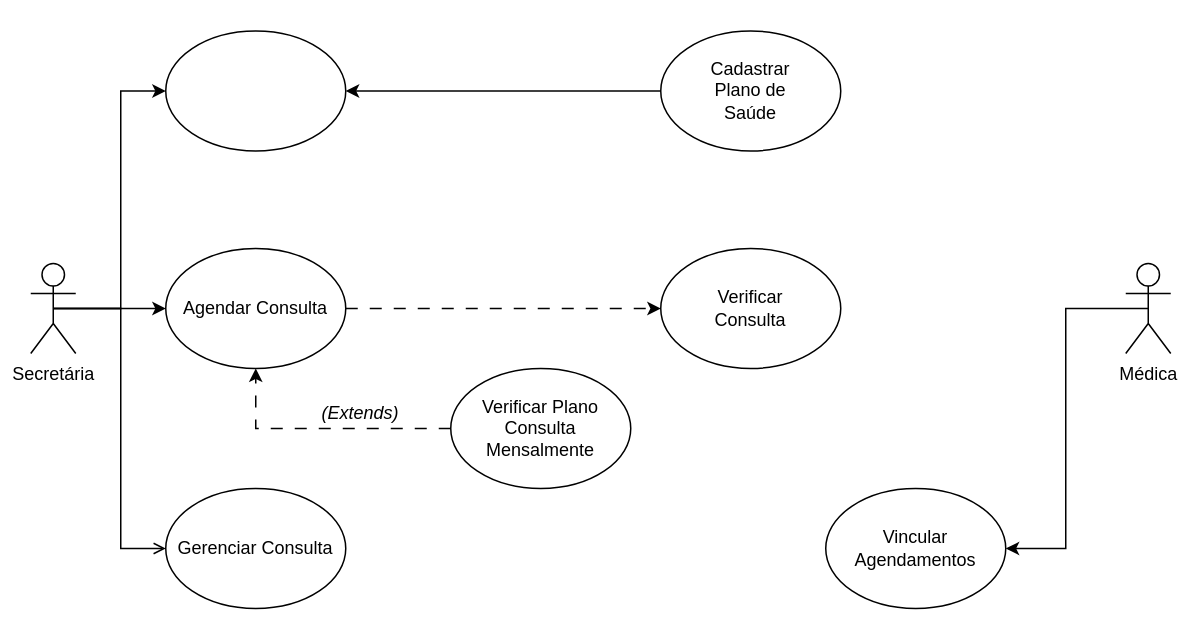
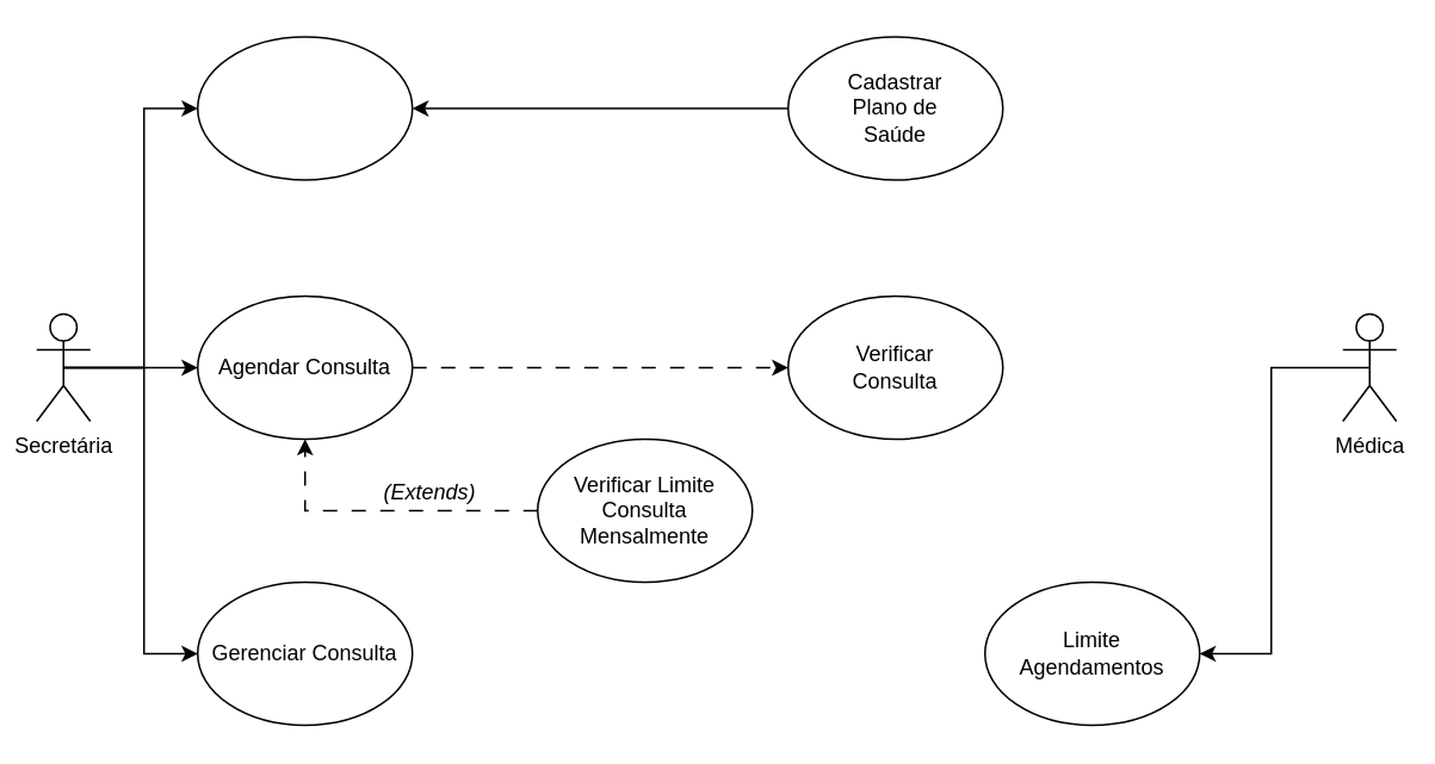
  <mxCell id="0" />
  <mxCell id="1" parent="0" />
  <mxCell id="2" style="edgeStyle=orthogonalEdgeStyle;rounded=0;orthogonalLoop=1;jettySize=auto;html=1;exitX=0.5;exitY=0.5;exitDx=0;exitDy=0;exitPerimeter=0;entryX=0;entryY=0.5;entryDx=0;entryDy=0;" edge="1" parent="1" source="5" target="16"><mxGeometry relative="1" as="geometry" /></mxCell>
  <mxCell id="3" style="edgeStyle=orthogonalEdgeStyle;rounded=0;orthogonalLoop=1;jettySize=auto;html=1;exitX=0.5;exitY=0.5;exitDx=0;exitDy=0;exitPerimeter=0;entryX=0;entryY=0.5;entryDx=0;entryDy=0;" edge="1" parent="1" source="5" target="13"><mxGeometry relative="1" as="geometry" /></mxCell>
- <mxCell id="4" style="edgeStyle=orthogonalEdgeStyle;rounded=0;orthogonalLoop=1;jettySize=auto;html=1;exitX=0.5;exitY=0.5;exitDx=0;exitDy=0;exitPerimeter=0;entryX=0;entryY=0.5;entryDx=0;entryDy=0;endArrow=open;" edge="1" parent="1" source="5" target="11"><mxGeometry relative="1" as="geometry" /></mxCell>
+ <mxCell id="4" style="edgeStyle=orthogonalEdgeStyle;rounded=0;orthogonalLoop=1;jettySize=auto;html=1;exitX=0.5;exitY=0.5;exitDx=0;exitDy=0;exitPerimeter=0;entryX=0;entryY=0.5;entryDx=0;entryDy=0;" edge="1" parent="1" source="5" target="11"><mxGeometry relative="1" as="geometry" /></mxCell>
  <mxCell id="5" value="Secretária&lt;div&gt;&lt;div&gt;&lt;br&gt;&lt;/div&gt;&lt;/div&gt;" style="shape=umlActor;verticalLabelPosition=bottom;verticalAlign=top;html=1;outlineConnect=0;" vertex="1" parent="1"><mxGeometry x="20" y="175" width="30" height="60" as="geometry" /></mxCell>
  <mxCell id="6" style="edgeStyle=orthogonalEdgeStyle;rounded=0;orthogonalLoop=1;jettySize=auto;html=1;exitX=0.5;exitY=0.5;exitDx=0;exitDy=0;exitPerimeter=0;entryX=1;entryY=0.5;entryDx=0;entryDy=0;" edge="1" parent="1" source="7" target="18"><mxGeometry relative="1" as="geometry" /></mxCell>
  <mxCell id="7" value="&lt;div&gt;Médica&lt;/div&gt;" style="shape=umlActor;verticalLabelPosition=bottom;verticalAlign=top;html=1;outlineConnect=0;" vertex="1" parent="1"><mxGeometry x="750" y="175" width="30" height="60" as="geometry" /></mxCell>
  <mxCell id="8" value="" style="group" vertex="1" connectable="0" parent="1"><mxGeometry x="110" y="325" width="120" height="80" as="geometry" /></mxCell>
  <mxCell id="9" value="" style="group" vertex="1" connectable="0" parent="8"><mxGeometry width="120" height="80" as="geometry" /></mxCell>
  <mxCell id="10" value="" style="ellipse;whiteSpace=wrap;html=1;" vertex="1" parent="9"><mxGeometry width="120" height="80" as="geometry" /></mxCell>
  <mxCell id="11" value="Gerenciar Consulta" style="text;html=1;align=center;verticalAlign=middle;whiteSpace=wrap;rounded=0;" vertex="1" parent="9"><mxGeometry y="25" width="120" height="30" as="geometry" /></mxCell>
  <mxCell id="12" value="" style="group" vertex="1" connectable="0" parent="1"><mxGeometry x="110" y="165" width="120" height="80" as="geometry" /></mxCell>
  <mxCell id="13" value="" style="ellipse;whiteSpace=wrap;html=1;" vertex="1" parent="12"><mxGeometry width="120" height="80" as="geometry" /></mxCell>
  <mxCell id="14" value="Agendar Consulta" style="text;html=1;align=center;verticalAlign=middle;whiteSpace=wrap;rounded=0;" vertex="1" parent="12"><mxGeometry x="10" y="25" width="100" height="30" as="geometry" /></mxCell>
  <mxCell id="15" value="" style="group" vertex="1" connectable="0" parent="1"><mxGeometry x="110" y="20" width="120" height="80" as="geometry" /></mxCell>
  <mxCell id="16" value="" style="ellipse;whiteSpace=wrap;html=1;" vertex="1" parent="15"><mxGeometry width="120" height="80" as="geometry" /></mxCell>
  <mxCell id="17" value="" style="group" vertex="1" connectable="0" parent="1"><mxGeometry x="550" y="325" width="120" height="80" as="geometry" /></mxCell>
  <mxCell id="18" value="" style="ellipse;whiteSpace=wrap;html=1;" vertex="1" parent="17"><mxGeometry width="120" height="80" as="geometry" /></mxCell>
- <mxCell id="19" value="Vincular Agendamentos" style="text;html=1;align=center;verticalAlign=middle;whiteSpace=wrap;rounded=0;" vertex="1" parent="17"><mxGeometry x="30" y="25" width="60" height="30" as="geometry" /></mxCell>
+ <mxCell id="19" value="Limite Agendamentos" style="text;html=1;align=center;verticalAlign=middle;whiteSpace=wrap;rounded=0;" vertex="1" parent="17"><mxGeometry x="30" y="25" width="60" height="30" as="geometry" /></mxCell>
  <mxCell id="20" value="" style="group" vertex="1" connectable="0" parent="1"><mxGeometry x="440" y="165" width="120" height="80" as="geometry" /></mxCell>
  <mxCell id="21" value="" style="ellipse;whiteSpace=wrap;html=1;" vertex="1" parent="20"><mxGeometry width="120" height="80" as="geometry" /></mxCell>
  <mxCell id="22" value="Verificar Consulta" style="text;html=1;align=center;verticalAlign=middle;whiteSpace=wrap;rounded=0;" vertex="1" parent="20"><mxGeometry x="30" y="25" width="60" height="30" as="geometry" /></mxCell>
  <mxCell id="23" value="" style="group" vertex="1" connectable="0" parent="1"><mxGeometry x="440" y="20" width="120" height="80" as="geometry" /></mxCell>
  <mxCell id="24" value="" style="ellipse;whiteSpace=wrap;html=1;" vertex="1" parent="23"><mxGeometry width="120" height="80" as="geometry" /></mxCell>
  <mxCell id="25" value="Cadastrar Plano de Saúde" style="text;html=1;align=center;verticalAlign=middle;whiteSpace=wrap;rounded=0;" vertex="1" parent="23"><mxGeometry x="25" y="25" width="70" height="30" as="geometry" /></mxCell>
  <mxCell id="26" value="" style="group" vertex="1" connectable="0" parent="1"><mxGeometry x="300" y="245" width="120" height="80" as="geometry" /></mxCell>
  <mxCell id="27" value="" style="ellipse;whiteSpace=wrap;html=1;" vertex="1" parent="26"><mxGeometry width="120" height="80" as="geometry" /></mxCell>
- <mxCell id="28" value="Verificar Plano Consulta Mensalmente" style="text;html=1;align=center;verticalAlign=middle;whiteSpace=wrap;rounded=0;" vertex="1" parent="26"><mxGeometry x="10" y="25" width="100" height="30" as="geometry" /></mxCell>
+ <mxCell id="28" value="Verificar Limite Consulta Mensalmente" style="text;html=1;align=center;verticalAlign=middle;whiteSpace=wrap;rounded=0;" vertex="1" parent="26"><mxGeometry x="10" y="25" width="100" height="30" as="geometry" /></mxCell>
  <mxCell id="29" style="edgeStyle=orthogonalEdgeStyle;rounded=0;orthogonalLoop=1;jettySize=auto;html=1;exitX=0;exitY=0.5;exitDx=0;exitDy=0;entryX=0.5;entryY=1;entryDx=0;entryDy=0;dashed=1;dashPattern=8 8;" edge="1" parent="1" source="27" target="13"><mxGeometry relative="1" as="geometry" /></mxCell>
  <mxCell id="30" value="&lt;i&gt;(Extends)&lt;/i&gt;" style="text;html=1;align=center;verticalAlign=middle;whiteSpace=wrap;rounded=0;" vertex="1" parent="1"><mxGeometry x="210" y="260" width="60" height="30" as="geometry" /></mxCell>
  <mxCell id="31" style="edgeStyle=orthogonalEdgeStyle;rounded=0;orthogonalLoop=1;jettySize=auto;html=1;exitX=1;exitY=0.5;exitDx=0;exitDy=0;entryX=0;entryY=0.5;entryDx=0;entryDy=0;dashed=1;dashPattern=8 8;" edge="1" parent="1" source="13" target="21"><mxGeometry relative="1" as="geometry" /></mxCell>
  <mxCell id="32" style="edgeStyle=orthogonalEdgeStyle;rounded=0;orthogonalLoop=1;jettySize=auto;html=1;exitX=0;exitY=0.5;exitDx=0;exitDy=0;entryX=1;entryY=0.5;entryDx=0;entryDy=0;" edge="1" parent="1" source="24" target="16"><mxGeometry relative="1" as="geometry" /></mxCell>
